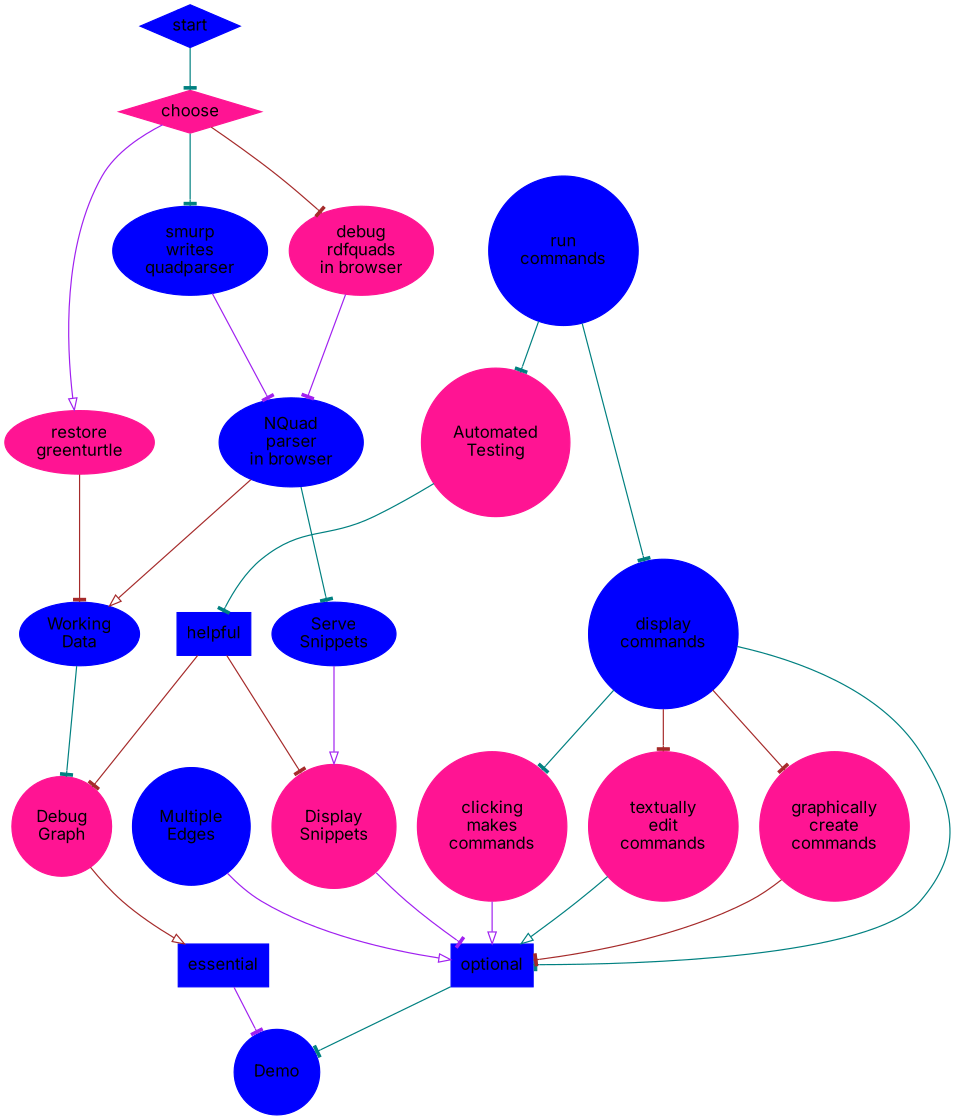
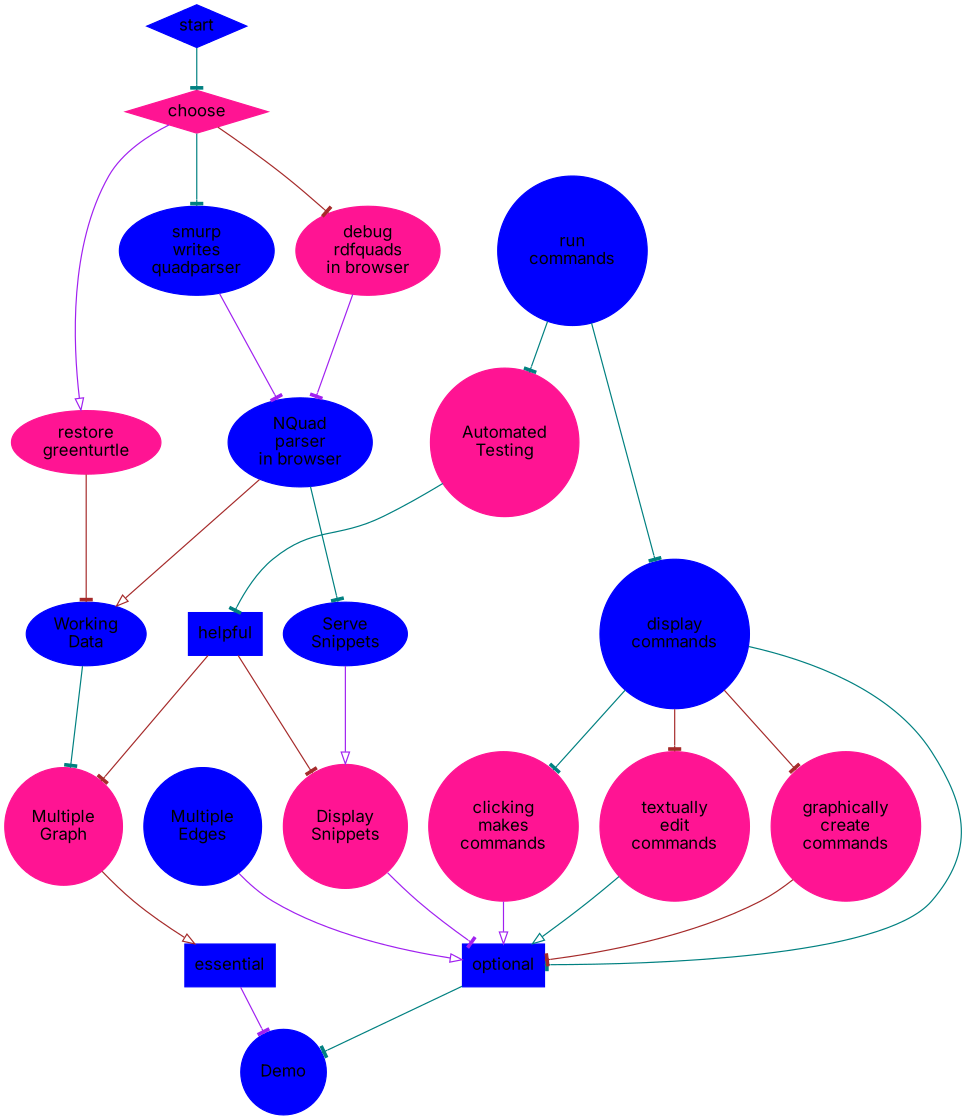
  digraph {
    fontname=Inter
    randkdir=LR
    node [color=blue fontname=Inter style=filled shape=circle]
    edge [arrowhead=tee color=teal fontname=Inter]
    n1 [color=deeppink label="debug\nrdfquads\nin browser" shape=""]
    n2 [label="smurp\nwrites\nquadparser" shape=""]
    n3 [color=deeppink label="restore\ngreenturtle" shape=""]
    n4 [label="NQuad\nparser\nin browser" shape=""]
    n5 [label="Working\nData" shape=""]
    n6 [label="Serve\nSnippets" shape=""]
-   n7 [color=deeppink label="Debug\nGraph"]
+   n7 [color=deeppink label="Multiple\nGraph"]
    n8 [color=deeppink label="Display\nSnippets"]
    essential [shape=rect]
    start [shape=Mdiamond]
    n11 [color=deeppink label=choose shape=diamond]
    optional [shape=rect]
    Demo
    n14 [color=deeppink label="Automated\nTesting"]
    helpful [shape=rect]
    n16 [label="Multiple\nEdges"]
    n17 [label="run\ncommands"]
    n18 [label="display\ncommands"]
    n19 [color=deeppink label="clicking\nmakes\ncommands"]
    n20 [color=deeppink label="textually\nedit\ncommands"]
    n21 [color=deeppink label="graphically\ncreate\ncommands"]
    subgraph sub_1 {
      color=lightgrey
      label="NQuad parser"
      style=filled
      n1
      n2
      n3
    }
    n1 -> n4 [color=purple]
    n2 -> n4 [color=purple]
    n3 -> n5 [color=brown]
    n4 -> n5 [arrowhead=onormal color=brown]
    n4 -> n6
    n5 -> n7
    n6 -> n8 [arrowhead=onormal color=purple]
    n7 -> essential [arrowhead=onormal color=brown]
    n8 -> optional [color=purple]
    essential -> Demo [color=purple]
    start -> n11
    n11 -> n1 [color=brown]
    n11 -> n2
    n11 -> n3 [arrowhead=onormal color=purple]
    optional -> Demo
    n14 -> helpful
    helpful -> n7 [color=brown]
    helpful -> n8 [color=brown]
    n16 -> optional [arrowhead=onormal color=purple]
    n17 -> n14
    n17 -> n18
    n18 -> optional
    n18 -> n19
    n18 -> n20 [color=brown]
    n18 -> n21 [color=brown]
    n19 -> optional [arrowhead=onormal color=purple]
    n20 -> optional [arrowhead=onormal]
    n21 -> optional [color=brown]
  }
